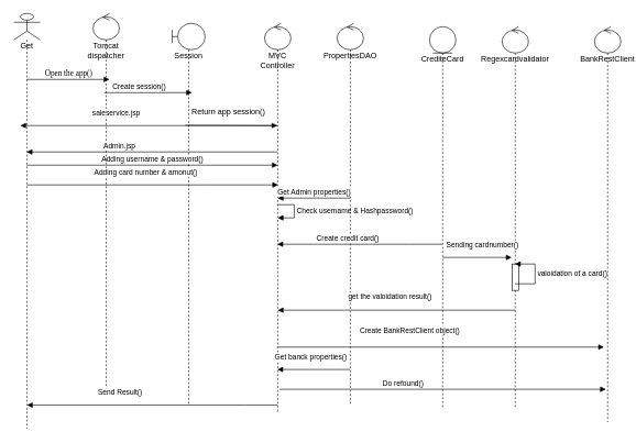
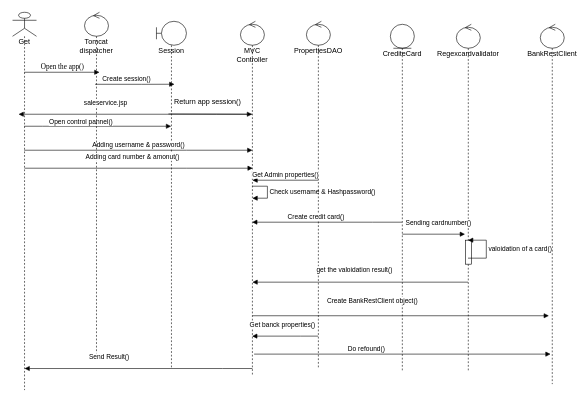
  <mxCell id="0" />
  <mxCell id="1" parent="0" />
  <mxCell id="2" value="Open the app()" style="html=1;verticalAlign=bottom;endArrow=block;entryX=0;entryY=0;labelBackgroundColor=none;fontFamily=Verdana;fontSize=12;edgeStyle=elbowEdgeStyle;elbow=vertical;" edge="1" parent="1" source="3"><mxGeometry relative="1" as="geometry"><mxPoint x="20" y="130" as="sourcePoint" /><mxPoint x="165" y="120" as="targetPoint" /></mxGeometry></mxCell>
  <mxCell id="3" value="Get" style="shape=umlLifeline;participant=umlActor;perimeter=lifelinePerimeter;whiteSpace=wrap;html=1;container=1;collapsible=0;recursiveResize=0;verticalAlign=top;spacingTop=36;outlineConnect=0;" vertex="1" parent="1"><mxGeometry x="20" y="20" width="40" height="630" as="geometry" /></mxCell>
  <mxCell id="4" value="Session" style="shape=umlLifeline;participant=umlBoundary;perimeter=lifelinePerimeter;whiteSpace=wrap;html=1;container=1;collapsible=0;recursiveResize=0;verticalAlign=top;spacingTop=36;outlineConnect=0;" vertex="1" parent="1"><mxGeometry x="260" y="35" width="50" height="580" as="geometry" /></mxCell>
  <mxCell id="5" value="Adding username &amp;amp; password()" style="html=1;verticalAlign=bottom;endArrow=block;rounded=0;" edge="1" parent="4" source="3"><mxGeometry width="80" relative="1" as="geometry"><mxPoint x="-200" y="215" as="sourcePoint" /><mxPoint x="160" y="215" as="targetPoint" /><Array as="points"><mxPoint x="50" y="215" /></Array></mxGeometry></mxCell>
  <mxCell id="6" value="" style="endArrow=block;endFill=1;html=1;edgeStyle=orthogonalEdgeStyle;align=left;verticalAlign=top;rounded=0;exitX=0.44;exitY=0.207;exitDx=0;exitDy=0;exitPerimeter=0;" edge="1" parent="1" source="11"><mxGeometry x="-1" relative="1" as="geometry"><mxPoint x="170" y="140" as="sourcePoint" /><mxPoint x="290" y="140" as="targetPoint" /></mxGeometry></mxCell>
  <mxCell id="7" value="Create session()" style="edgeLabel;html=1;align=center;verticalAlign=middle;resizable=0;points=[];" vertex="1" connectable="0" parent="6"><mxGeometry x="-0.211" y="5" relative="1" as="geometry"><mxPoint y="-5" as="offset" /></mxGeometry></mxCell>
  <mxCell id="8" value="" style="html=1;verticalAlign=bottom;endArrow=block;labelBackgroundColor=none;fontFamily=Verdana;fontSize=12;edgeStyle=elbowEdgeStyle;elbow=vertical;" edge="1" parent="1" target="12"><mxGeometry x="-1" y="-121" relative="1" as="geometry"><mxPoint x="280" y="189.5" as="sourcePoint" /><mxPoint x="430" y="190" as="targetPoint" /><Array as="points"><mxPoint x="250" y="190" /></Array><mxPoint x="110" y="71" as="offset" /></mxGeometry></mxCell>
+ <mxCell id="9" value="" style="html=1;verticalAlign=bottom;endArrow=block;rounded=0;edgeStyle=orthogonalEdgeStyle;" edge="1" parent="1" source="3" target="4"><mxGeometry x="0.262" y="-10" width="80" relative="1" as="geometry"><mxPoint x="50" y="240" as="sourcePoint" /><mxPoint x="710" y="220" as="targetPoint" /><Array as="points"><mxPoint x="70" y="210" /><mxPoint x="70" y="210" /></Array><mxPoint x="1" as="offset" /></mxGeometry></mxCell>
+ <mxCell id="10" value="Open control pannel()" style="edgeLabel;html=1;align=center;verticalAlign=middle;resizable=0;points=[];" vertex="1" connectable="0" parent="9"><mxGeometry x="-0.229" y="8" relative="1" as="geometry"><mxPoint as="offset" /></mxGeometry></mxCell>
  <mxCell id="11" value="Tomcat dispatcher" style="shape=umlLifeline;participant=umlControl;perimeter=lifelinePerimeter;whiteSpace=wrap;html=1;container=1;collapsible=0;recursiveResize=0;verticalAlign=top;spacingTop=36;outlineConnect=0;" vertex="1" parent="1"><mxGeometry x="140" y="20" width="40" height="580" as="geometry" /></mxCell>
  <mxCell id="12" value="MVC Controller" style="shape=umlLifeline;participant=umlControl;perimeter=lifelinePerimeter;whiteSpace=wrap;html=1;container=1;collapsible=0;recursiveResize=0;verticalAlign=top;spacingTop=36;outlineConnect=0;" vertex="1" parent="1"><mxGeometry x="400" y="35" width="40" height="590" as="geometry" /></mxCell>
  <mxCell id="13" value="Check username &amp;amp; Hashpassword()" style="edgeStyle=orthogonalEdgeStyle;html=1;align=left;spacingLeft=2;endArrow=block;rounded=0;entryX=1;entryY=0;" edge="1" parent="12" source="12"><mxGeometry relative="1" as="geometry"><mxPoint x="30" y="275" as="sourcePoint" /><Array as="points"><mxPoint x="45" y="275" /><mxPoint x="45" y="295" /></Array><mxPoint x="20" y="295" as="targetPoint" /></mxGeometry></mxCell>
  <mxCell id="14" value="Return app session()" style="text;html=1;align=center;verticalAlign=middle;resizable=0;points=[];autosize=1;strokeColor=none;fillColor=none;" vertex="1" parent="1"><mxGeometry x="280" y="160" width="130" height="20" as="geometry" /></mxCell>
  <mxCell id="15" value="PropertiesDAO" style="shape=umlLifeline;participant=umlControl;perimeter=lifelinePerimeter;whiteSpace=wrap;html=1;container=1;collapsible=0;recursiveResize=0;verticalAlign=top;spacingTop=36;outlineConnect=0;" vertex="1" parent="1"><mxGeometry x="510" y="35" width="40" height="580" as="geometry" /></mxCell>
  <mxCell id="16" value="Get Admin properties()" style="html=1;verticalAlign=bottom;endArrow=block;rounded=0;edgeStyle=orthogonalEdgeStyle;" edge="1" parent="1"><mxGeometry width="80" relative="1" as="geometry"><mxPoint x="530" y="300" as="sourcePoint" /><mxPoint x="420" y="300" as="targetPoint" /></mxGeometry></mxCell>
  <mxCell id="17" value="saleservice.jsp" style="html=1;verticalAlign=bottom;endArrow=block;rounded=0;edgeStyle=orthogonalEdgeStyle;" edge="1" parent="1"><mxGeometry x="0.262" y="-10" width="80" relative="1" as="geometry"><mxPoint x="419.5" y="190" as="sourcePoint" /><mxPoint x="30" y="190" as="targetPoint" /><Array as="points"><mxPoint x="360" y="190" /><mxPoint x="360" y="190" /></Array><mxPoint x="1" as="offset" /></mxGeometry></mxCell>
- <mxCell id="18" value="Admin.jsp" style="html=1;verticalAlign=bottom;endArrow=block;rounded=0;" edge="1" parent="1" source="12" target="3"><mxGeometry x="0.261" width="80" relative="1" as="geometry"><mxPoint x="260" y="310" as="sourcePoint" /><mxPoint x="340" y="310" as="targetPoint" /><Array as="points"><mxPoint x="240" y="230" /></Array><mxPoint as="offset" /></mxGeometry></mxCell>
  <mxCell id="19" value="Adding card number &amp;amp; amonut()" style="html=1;verticalAlign=bottom;endArrow=block;rounded=0;" edge="1" parent="1"><mxGeometry x="-0.054" y="10" width="80" relative="1" as="geometry"><mxPoint x="40" y="280" as="sourcePoint" /><mxPoint x="420.5" y="280" as="targetPoint" /><Array as="points"><mxPoint x="310.5" y="280" /></Array><mxPoint as="offset" /></mxGeometry></mxCell>
  <mxCell id="20" value="CrediteCard" style="shape=umlLifeline;participant=umlEntity;perimeter=lifelinePerimeter;whiteSpace=wrap;html=1;container=1;collapsible=0;recursiveResize=0;verticalAlign=top;spacingTop=36;outlineConnect=0;" vertex="1" parent="1"><mxGeometry x="650" y="40" width="40" height="580" as="geometry" /></mxCell>
  <mxCell id="21" value="Regexcardvalidator" style="shape=umlLifeline;participant=umlControl;perimeter=lifelinePerimeter;whiteSpace=wrap;html=1;container=1;collapsible=0;recursiveResize=0;verticalAlign=top;spacingTop=36;outlineConnect=0;" vertex="1" parent="1"><mxGeometry x="760" y="40" width="40" height="580" as="geometry" /></mxCell>
  <mxCell id="22" value="" style="html=1;points=[];perimeter=orthogonalPerimeter;" vertex="1" parent="21"><mxGeometry x="15" y="360" width="10" height="40" as="geometry" /></mxCell>
  <mxCell id="23" value="BankRestClient" style="shape=umlLifeline;participant=umlControl;perimeter=lifelinePerimeter;whiteSpace=wrap;html=1;container=1;collapsible=0;recursiveResize=0;verticalAlign=top;spacingTop=36;outlineConnect=0;" vertex="1" parent="1"><mxGeometry x="900" y="40" width="40" height="600" as="geometry" /></mxCell>
  <mxCell id="24" value="Sending cardnumber()" style="html=1;verticalAlign=bottom;endArrow=block;rounded=0;edgeStyle=orthogonalEdgeStyle;" edge="1" parent="1"><mxGeometry x="0.148" y="10" width="80" relative="1" as="geometry"><mxPoint x="670" y="390" as="sourcePoint" /><mxPoint x="774.5" y="390" as="targetPoint" /><Array as="points"><mxPoint x="670" y="390" /></Array><mxPoint as="offset" /></mxGeometry></mxCell>
  <mxCell id="25" value="" style="html=1;verticalAlign=bottom;endArrow=block;rounded=0;edgeStyle=orthogonalEdgeStyle;" edge="1" parent="1" source="21"><mxGeometry x="-1" y="188" width="80" relative="1" as="geometry"><mxPoint x="640" y="560" as="sourcePoint" /><mxPoint x="420" y="470" as="targetPoint" /><Array as="points"><mxPoint x="420" y="470" /></Array><mxPoint x="81" y="-18" as="offset" /></mxGeometry></mxCell>
  <mxCell id="26" value="&lt;span style=&quot;font-size: 11px ; background-color: rgb(255 , 255 , 255)&quot;&gt;get the valoidation result()&lt;/span&gt;" style="text;html=1;align=center;verticalAlign=middle;resizable=0;points=[];autosize=1;strokeColor=none;fillColor=none;" vertex="1" parent="1"><mxGeometry x="520" y="440" width="140" height="20" as="geometry" /></mxCell>
  <mxCell id="27" value="" style="html=1;verticalAlign=bottom;endArrow=block;rounded=0;edgeStyle=orthogonalEdgeStyle;" edge="1" parent="1" source="20" target="12"><mxGeometry x="-1" y="-322" width="80" relative="1" as="geometry"><mxPoint x="620" y="295" as="sourcePoint" /><mxPoint x="320" y="590" as="targetPoint" /><Array as="points"><mxPoint x="620" y="370" /><mxPoint x="620" y="370" /></Array><mxPoint x="321" y="287" as="offset" /></mxGeometry></mxCell>
  <mxCell id="28" value="Create credit card()" style="edgeLabel;html=1;align=center;verticalAlign=middle;resizable=0;points=[];" vertex="1" connectable="0" parent="27"><mxGeometry x="0.154" y="1" relative="1" as="geometry"><mxPoint y="-11" as="offset" /></mxGeometry></mxCell>
  <mxCell id="29" value="Send Result()" style="html=1;verticalAlign=bottom;endArrow=block;rounded=0;edgeStyle=orthogonalEdgeStyle;" edge="1" parent="1"><mxGeometry x="0.262" y="-10" width="80" relative="1" as="geometry"><mxPoint x="420" y="614" as="sourcePoint" /><mxPoint x="40" y="614" as="targetPoint" /><Array as="points"><mxPoint x="370" y="614" /><mxPoint x="370" y="614" /></Array><mxPoint x="1" as="offset" /></mxGeometry></mxCell>
  <mxCell id="30" value="Do refound()" style="html=1;verticalAlign=bottom;endArrow=block;rounded=0;edgeStyle=orthogonalEdgeStyle;entryX=0.36;entryY=0.81;entryDx=0;entryDy=0;entryPerimeter=0;" edge="1" parent="1" target="23"><mxGeometry x="-0.231" y="-64" width="80" relative="1" as="geometry"><mxPoint x="420" y="526" as="sourcePoint" /><mxPoint x="850" y="570" as="targetPoint" /><Array as="points"><mxPoint x="420" y="526" /></Array><mxPoint as="offset" /></mxGeometry></mxCell>
  <mxCell id="31" value="valoidation of a card()" style="edgeStyle=orthogonalEdgeStyle;html=1;align=left;spacingLeft=2;endArrow=block;rounded=0;" edge="1" target="21" parent="1" source="21"><mxGeometry relative="1" as="geometry"><mxPoint x="780" y="380" as="sourcePoint" /><Array as="points"><mxPoint x="810" y="430" /><mxPoint x="810" y="400" /></Array></mxGeometry></mxCell>
  <mxCell id="32" value="Get banck properties()" style="html=1;verticalAlign=bottom;endArrow=block;rounded=0;" edge="1" parent="1" source="15" target="12"><mxGeometry x="0.082" y="-10" width="80" relative="1" as="geometry"><mxPoint x="500" y="580" as="sourcePoint" /><mxPoint x="420" y="600" as="targetPoint" /><Array as="points"><mxPoint x="500" y="560" /></Array><mxPoint as="offset" /></mxGeometry></mxCell>
  <mxCell id="33" value="Create BankRestClient object()" style="html=1;verticalAlign=bottom;endArrow=block;rounded=0;edgeStyle=orthogonalEdgeStyle;entryX=0.36;entryY=0.81;entryDx=0;entryDy=0;entryPerimeter=0;" edge="1" parent="1"><mxGeometry x="-0.202" y="80" width="80" relative="1" as="geometry"><mxPoint x="422.8" y="590" as="sourcePoint" /><mxPoint x="917.2" y="590" as="targetPoint" /><Array as="points"><mxPoint x="422.8" y="590" /></Array><mxPoint as="offset" /></mxGeometry></mxCell>
